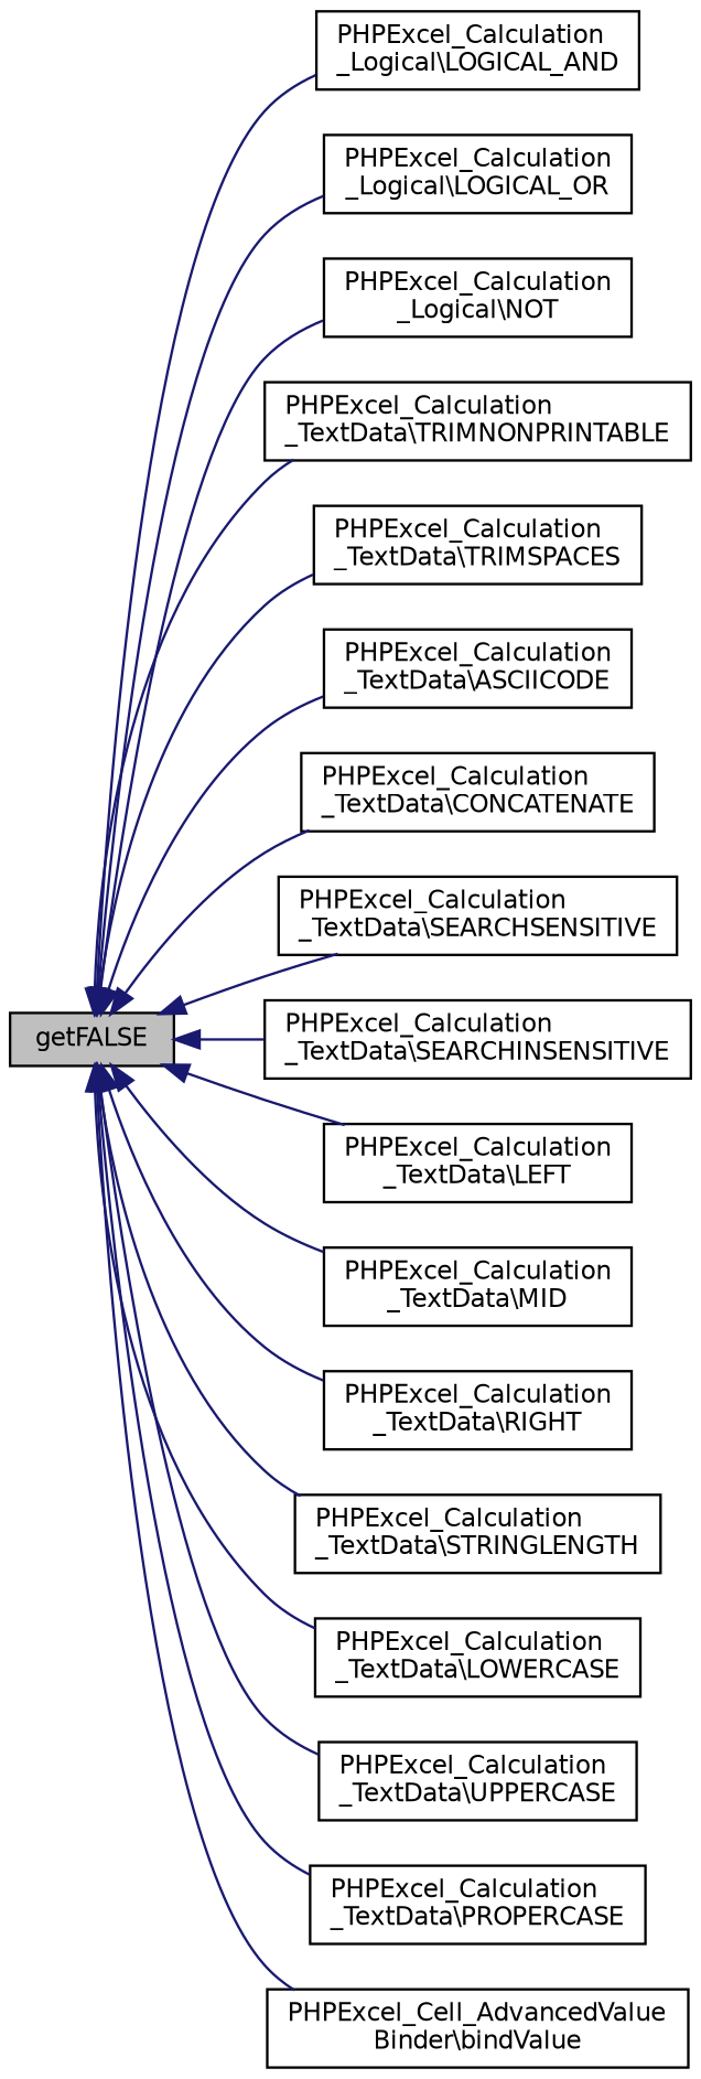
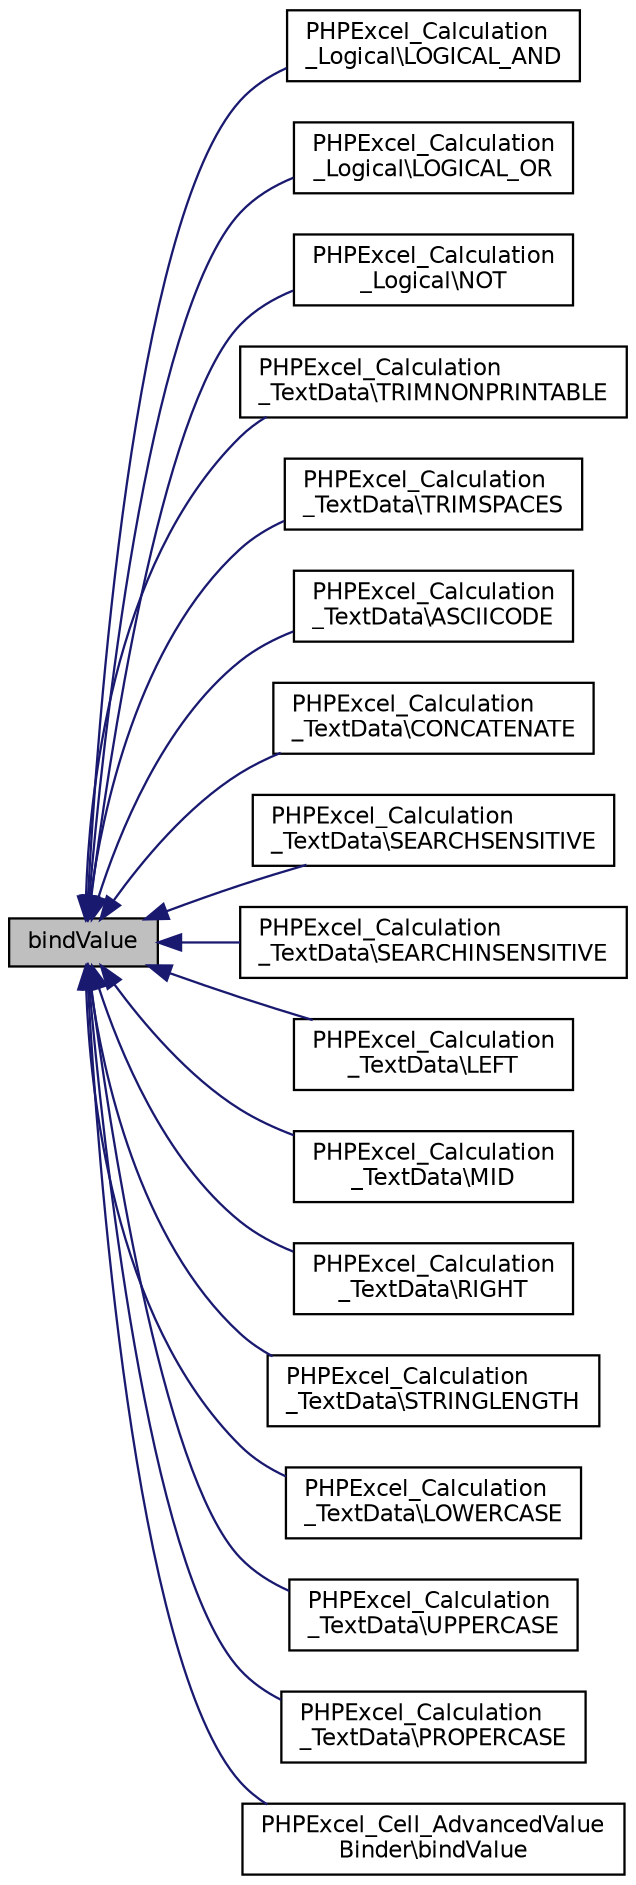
  digraph {
    rankdir=LR
    node [color=black fillcolor=white fontname=Helvetica fontsize=10 shape=record style=filled]
    edge [color=midnightblue dir=back fontname=Helvetica fontsize=10 labelfontname=Helvetica labelfontsize=10 style=solid]
-   n1 [fillcolor=grey75 fontcolor=black height=0.2 label=getFALSE width=0.4]
+   n1 [fillcolor=grey75 fontcolor=black height=0.2 label=bindValue width=0.4]
    n2 [height=0.2 label="PHPExcel_Calculation\l_Logical\\LOGICAL_AND" width=0.4]
    n3 [height=0.2 label="PHPExcel_Calculation\l_Logical\\LOGICAL_OR" width=0.4]
    Node167 [height=0.2 label="PHPExcel_Calculation\l_Logical\\NOT" width=0.4]
    n5 [height=0.2 label="PHPExcel_Calculation\l_TextData\\TRIMNONPRINTABLE" width=0.4]
    n6 [height=0.2 label="PHPExcel_Calculation\l_TextData\\TRIMSPACES" width=0.4]
    n7 [height=0.2 label="PHPExcel_Calculation\l_TextData\\ASCIICODE" width=0.4]
    n8 [height=0.2 label="PHPExcel_Calculation\l_TextData\\CONCATENATE" width=0.4]
    n9 [height=0.2 label="PHPExcel_Calculation\l_TextData\\SEARCHSENSITIVE" width=0.4]
    n10 [height=0.2 label="PHPExcel_Calculation\l_TextData\\SEARCHINSENSITIVE" width=0.4]
    n11 [height=0.2 label="PHPExcel_Calculation\l_TextData\\LEFT" width=0.4]
    n12 [height=0.2 label="PHPExcel_Calculation\l_TextData\\MID" width=0.4]
    n13 [height=0.2 label="PHPExcel_Calculation\l_TextData\\RIGHT" width=0.4]
    n14 [height=0.2 label="PHPExcel_Calculation\l_TextData\\STRINGLENGTH" width=0.4]
    n15 [height=0.2 label="PHPExcel_Calculation\l_TextData\\LOWERCASE" width=0.4]
    n16 [height=0.2 label="PHPExcel_Calculation\l_TextData\\UPPERCASE" width=0.4]
    n17 [height=0.2 label="PHPExcel_Calculation\l_TextData\\PROPERCASE" width=0.4]
    n18 [height=0.2 label="PHPExcel_Cell_AdvancedValue\lBinder\\bindValue" width=0.4]
    n1 -> n2
    n1 -> n3
    n1 -> Node167
    n1 -> n5
    n1 -> n6
    n1 -> n7
    n1 -> n8
    n1 -> n9
    n1 -> n10
    n1 -> n11
    n1 -> n12
    n1 -> n13
    n1 -> n14
    n1 -> n15
    n1 -> n16
    n1 -> n17
    n1 -> n18
  }
